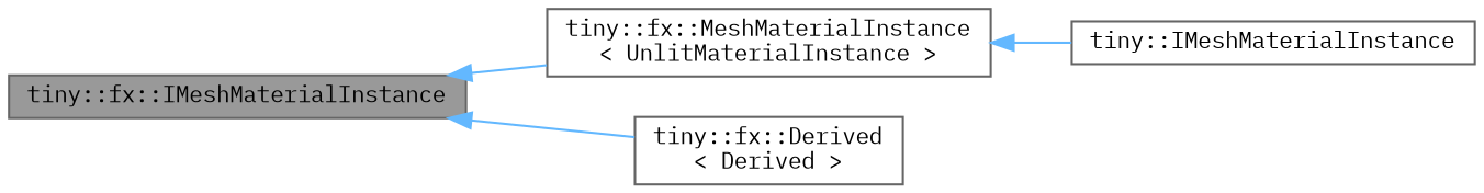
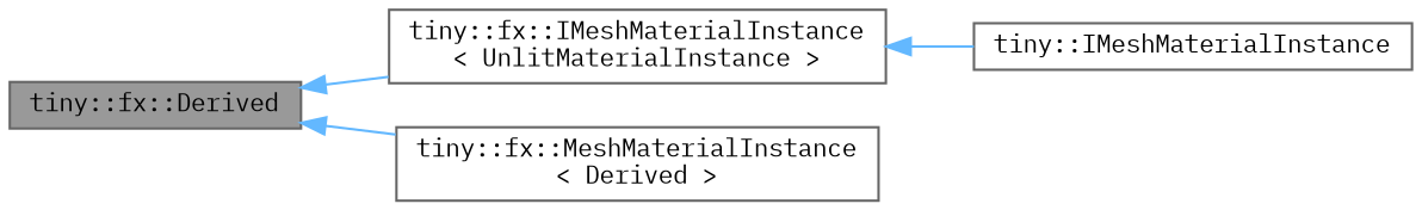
  digraph {
    fontname="IBM Plex Mono"
    rankdir=LR
    node [color=gray40 fillcolor=white fontname="IBM Plex Mono" fontsize=10 shape=box style=filled]
    edge [color=steelblue1 dir=back fontname="IBM Plex Mono" fontsize=10 labelfontname=Helvetica labelfontsize=10 style=solid]
-   n1 [fillcolor=grey60 fontcolor=black height=0.2 label="tiny::fx::IMeshMaterialInstance" width=0.4]
-   n2 [height=0.2 label="tiny::fx::MeshMaterialInstance\l\< UnlitMaterialInstance \>" width=0.4]
-   n3 [height=0.2 label="tiny::fx::Derived\l\< Derived \>" width=0.4]
+   n1 [fillcolor=grey60 fontcolor=black height=0.2 label="tiny::fx::Derived" width=0.4]
+   n2 [height=0.2 label="tiny::fx::IMeshMaterialInstance\l\< UnlitMaterialInstance \>" width=0.4]
+   n3 [height=0.2 label="tiny::fx::MeshMaterialInstance\l\< Derived \>" width=0.4]
    n4 [height=0.2 label="tiny::IMeshMaterialInstance" width=0.4]
    n1 -> n2
    n1 -> n3
    n2 -> n4
  }
